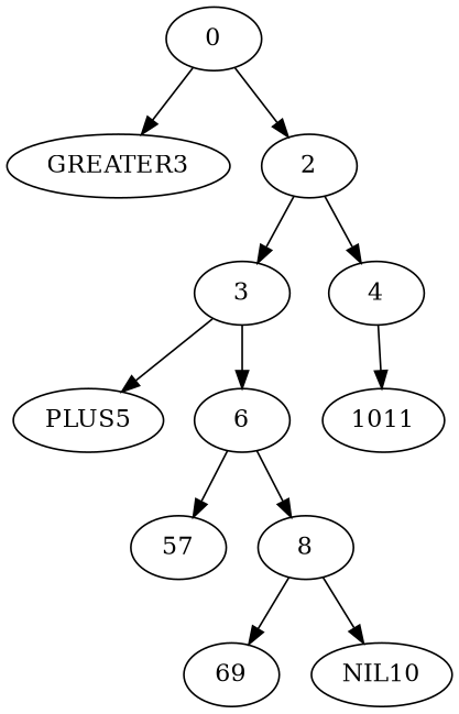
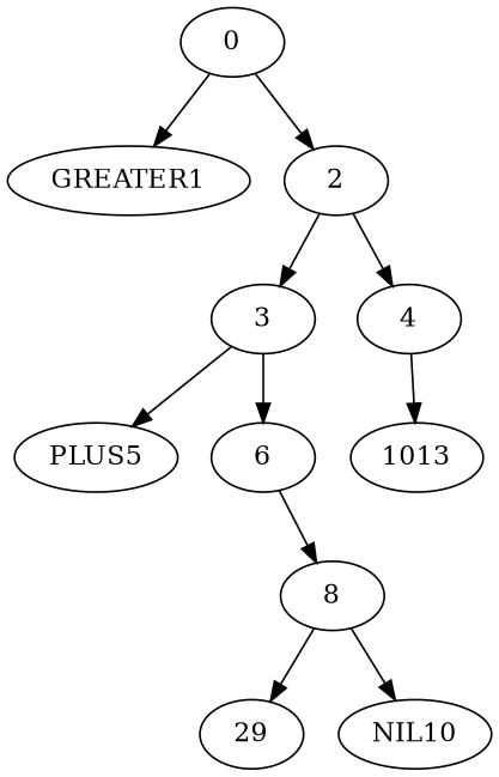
  digraph {
    0
-   GREATER1 [label=GREATER3]
+   GREATER1
    2
    3
    4
    PLUS5
    6
-   1011
-   57
+   1011 [label=1013]
    8
-   69
+   69 [label=29]
    NIL10
    0 -> GREATER1
    0 -> 2
    2 -> 3
    2 -> 4
    3 -> PLUS5
    3 -> 6
    4 -> 1011
-   6 -> 57
    6 -> 8
    8 -> 69
    8 -> NIL10
  }
